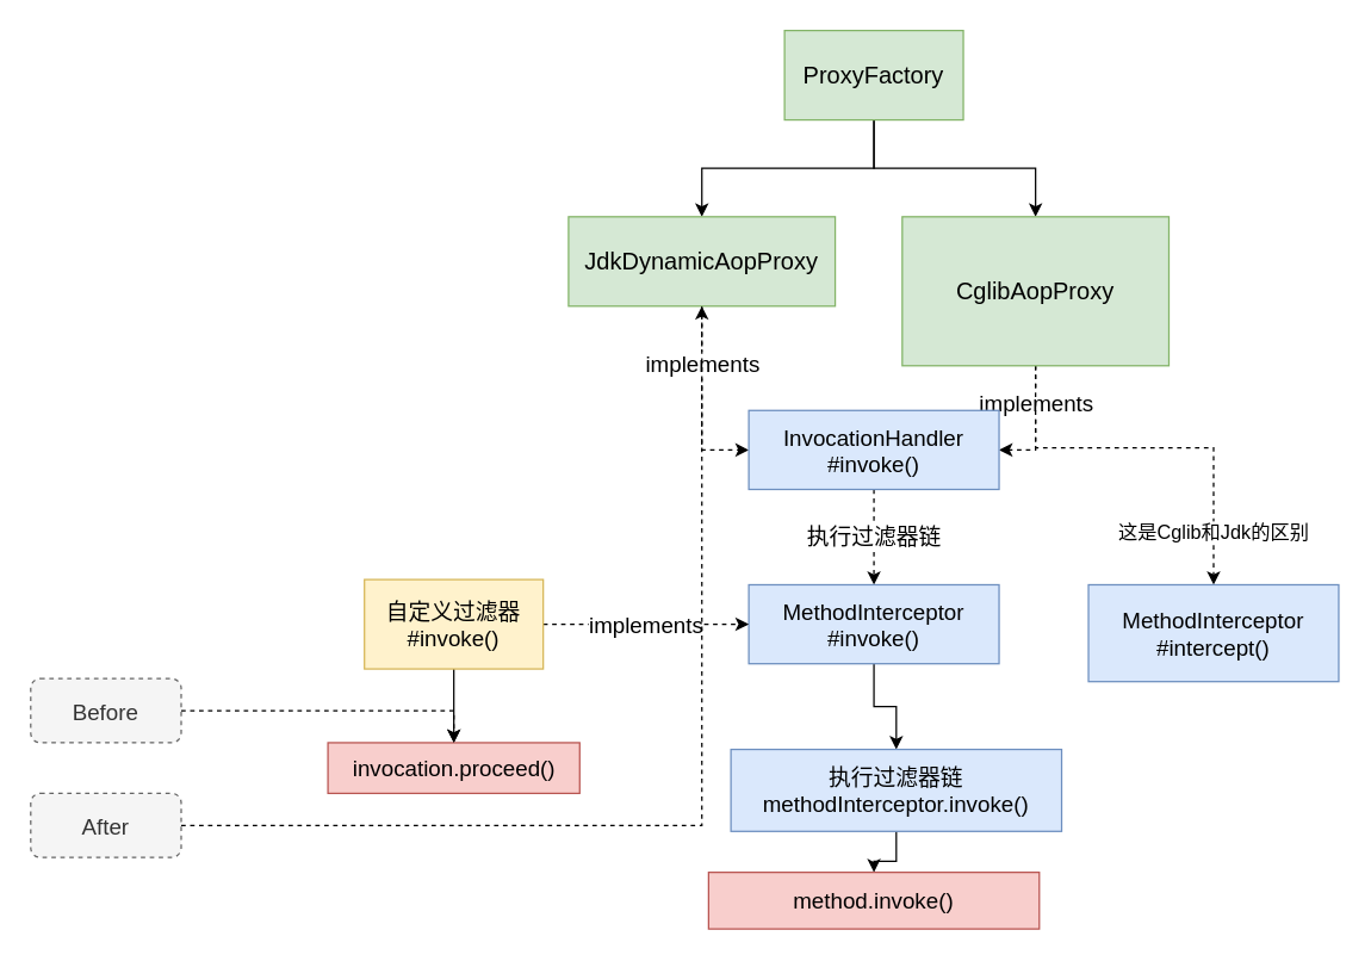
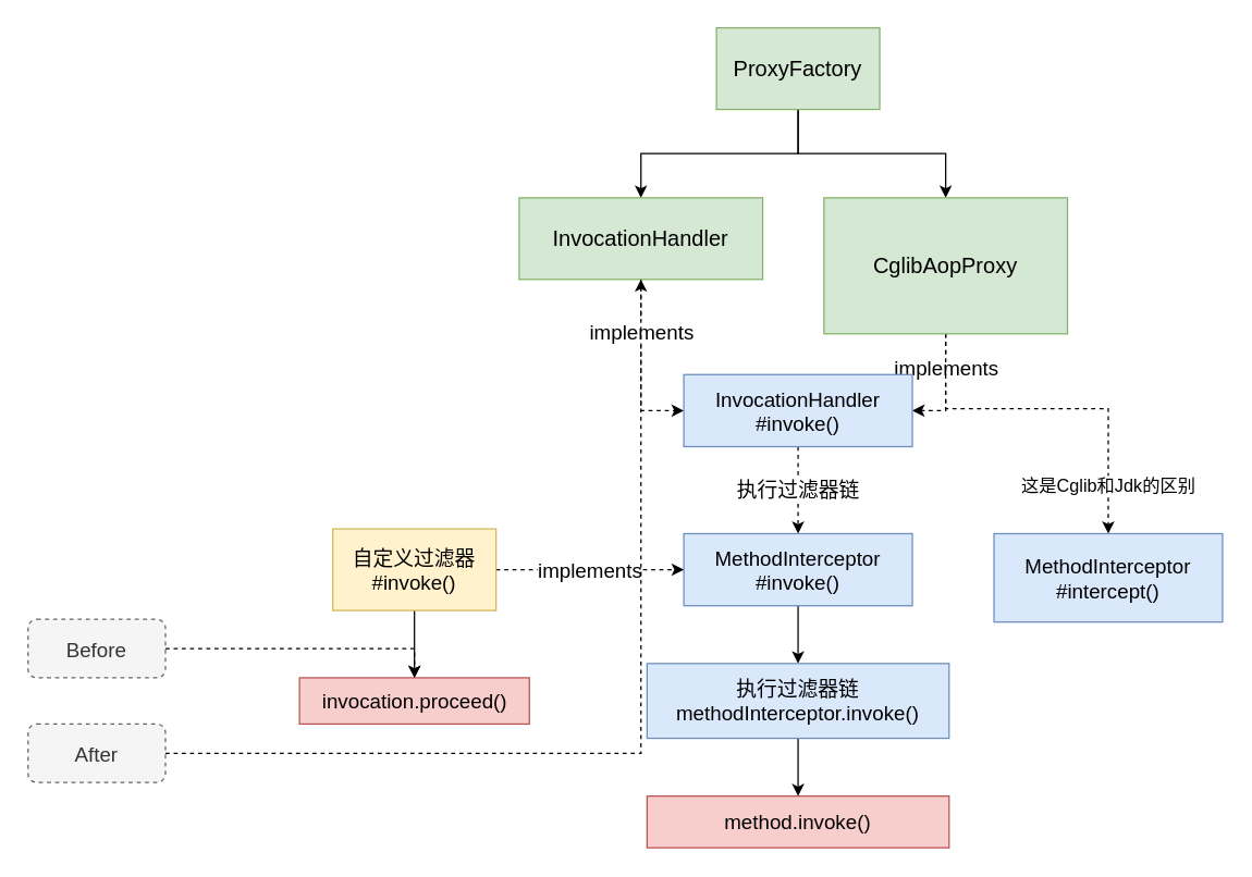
  <mxCell id="0" />
  <mxCell id="1" parent="0" />
  <mxCell id="2" style="edgeStyle=orthogonalEdgeStyle;rounded=0;orthogonalLoop=1;jettySize=auto;html=1;exitX=0.5;exitY=1;exitDx=0;exitDy=0;entryX=0.5;entryY=0;entryDx=0;entryDy=0;fontSize=16;" parent="1" source="4" target="7" edge="1"><mxGeometry relative="1" as="geometry" /></mxCell>
  <mxCell id="3" style="edgeStyle=orthogonalEdgeStyle;rounded=0;orthogonalLoop=1;jettySize=auto;html=1;exitX=0.5;exitY=1;exitDx=0;exitDy=0;fontSize=16;" parent="1" source="4" target="11" edge="1"><mxGeometry relative="1" as="geometry" /></mxCell>
  <mxCell id="4" value="&lt;font style=&quot;font-size: 16px&quot;&gt;ProxyFactory&lt;/font&gt;" style="rounded=0;whiteSpace=wrap;html=1;fillColor=#d5e8d4;strokeColor=#82b366;" parent="1" vertex="1"><mxGeometry x="526" y="20" width="120" height="60" as="geometry" /></mxCell>
  <mxCell id="5" style="edgeStyle=orthogonalEdgeStyle;rounded=0;orthogonalLoop=1;jettySize=auto;html=1;exitX=0.5;exitY=1;exitDx=0;exitDy=0;entryX=0;entryY=0.5;entryDx=0;entryDy=0;fontSize=15;dashed=1;" parent="1" source="7" target="13" edge="1"><mxGeometry relative="1" as="geometry" /></mxCell>
  <mxCell id="6" value="implements" style="edgeLabel;html=1;align=center;verticalAlign=middle;resizable=0;points=[];fontSize=15;" parent="5" vertex="1" connectable="0"><mxGeometry x="-0.406" relative="1" as="geometry"><mxPoint as="offset" /></mxGeometry></mxCell>
- <mxCell id="7" value="&lt;span style=&quot;font-size: 16px&quot;&gt;JdkDynamicAopProxy&lt;/span&gt;" style="rounded=0;whiteSpace=wrap;html=1;fillColor=#d5e8d4;strokeColor=#82b366;" parent="1" vertex="1"><mxGeometry x="381" y="145" width="179" height="60" as="geometry" /></mxCell>
+ <mxCell id="7" value="&lt;span style=&quot;font-size: 16px&quot;&gt;InvocationHandler&lt;/span&gt;" style="rounded=0;whiteSpace=wrap;html=1;fillColor=#d5e8d4;strokeColor=#82b366;" parent="1" vertex="1"><mxGeometry x="381" y="145" width="179" height="60" as="geometry" /></mxCell>
  <mxCell id="8" style="edgeStyle=orthogonalEdgeStyle;rounded=0;orthogonalLoop=1;jettySize=auto;html=1;exitX=0.5;exitY=1;exitDx=0;exitDy=0;entryX=1;entryY=0.5;entryDx=0;entryDy=0;fontSize=15;dashed=1;" parent="1" source="11" target="13" edge="1"><mxGeometry relative="1" as="geometry" /></mxCell>
  <mxCell id="9" value="implements" style="edgeLabel;html=1;align=center;verticalAlign=middle;resizable=0;points=[];fontSize=15;" parent="8" vertex="1" connectable="0"><mxGeometry x="-0.405" relative="1" as="geometry"><mxPoint as="offset" /></mxGeometry></mxCell>
  <mxCell id="10" value="&lt;font style=&quot;font-size: 13px&quot;&gt;这是Cglib和Jdk的区别&lt;/font&gt;" style="edgeStyle=orthogonalEdgeStyle;rounded=0;orthogonalLoop=1;jettySize=auto;html=1;exitX=0.5;exitY=1;exitDx=0;exitDy=0;dashed=1;" edge="1" parent="1" source="11" target="27"><mxGeometry x="0.726" relative="1" as="geometry"><Array as="points"><mxPoint x="695" y="300" /><mxPoint x="814" y="300" /></Array><mxPoint y="1" as="offset" /></mxGeometry></mxCell>
  <mxCell id="11" value="&lt;span style=&quot;font-size: 16px&quot;&gt;CglibAopProxy&lt;/span&gt;" style="rounded=0;whiteSpace=wrap;html=1;fillColor=#d5e8d4;strokeColor=#82b366;" parent="1" vertex="1"><mxGeometry x="605" y="145" width="179" height="100" as="geometry" /></mxCell>
  <mxCell id="12" value="执行过滤器链" style="edgeStyle=orthogonalEdgeStyle;rounded=0;orthogonalLoop=1;jettySize=auto;html=1;exitX=0.5;exitY=1;exitDx=0;exitDy=0;fontSize=15;dashed=1;" parent="1" source="13" target="15" edge="1"><mxGeometry relative="1" as="geometry" /></mxCell>
  <mxCell id="13" value="&lt;font style=&quot;font-size: 15px&quot;&gt;InvocationHandler&lt;br&gt;#invoke()&lt;br&gt;&lt;/font&gt;" style="rounded=0;whiteSpace=wrap;html=1;fillColor=#dae8fc;strokeColor=#6c8ebf;" parent="1" vertex="1"><mxGeometry x="502" y="275" width="168" height="53" as="geometry" /></mxCell>
  <mxCell id="14" value="" style="edgeStyle=orthogonalEdgeStyle;rounded=0;orthogonalLoop=1;jettySize=auto;html=1;fontSize=15;" parent="1" source="15" target="21" edge="1"><mxGeometry relative="1" as="geometry" /></mxCell>
  <mxCell id="15" value="&lt;font style=&quot;font-size: 15px&quot;&gt;MethodInterceptor&lt;br&gt;#invoke()&lt;br&gt;&lt;/font&gt;" style="rounded=0;whiteSpace=wrap;html=1;fillColor=#dae8fc;strokeColor=#6c8ebf;" parent="1" vertex="1"><mxGeometry x="502" y="392" width="168" height="53" as="geometry" /></mxCell>
  <mxCell id="16" value="implements" style="edgeStyle=orthogonalEdgeStyle;rounded=0;orthogonalLoop=1;jettySize=auto;html=1;exitX=1;exitY=0.5;exitDx=0;exitDy=0;fontSize=15;dashed=1;" parent="1" source="18" target="15" edge="1"><mxGeometry relative="1" as="geometry" /></mxCell>
  <mxCell id="17" style="edgeStyle=orthogonalEdgeStyle;rounded=0;orthogonalLoop=1;jettySize=auto;html=1;exitX=0.5;exitY=1;exitDx=0;exitDy=0;fontSize=15;" parent="1" source="18" target="19" edge="1"><mxGeometry relative="1" as="geometry" /></mxCell>
  <mxCell id="18" value="自定义过滤器&lt;br&gt;#invoke()" style="rounded=0;whiteSpace=wrap;html=1;fontSize=15;fillColor=#fff2cc;strokeColor=#d6b656;" parent="1" vertex="1"><mxGeometry x="244" y="388.5" width="120" height="60" as="geometry" /></mxCell>
  <mxCell id="19" value="invocation.proceed()" style="rounded=0;whiteSpace=wrap;html=1;fontSize=15;fillColor=#f8cecc;strokeColor=#b85450;" parent="1" vertex="1"><mxGeometry x="219.5" y="498" width="169" height="34" as="geometry" /></mxCell>
  <mxCell id="20" value="" style="edgeStyle=orthogonalEdgeStyle;rounded=0;orthogonalLoop=1;jettySize=auto;html=1;fontSize=15;" parent="1" source="21" target="22" edge="1"><mxGeometry relative="1" as="geometry" /></mxCell>
- <mxCell id="21" value="&lt;font style=&quot;font-size: 15px&quot;&gt;执行过滤器链&lt;br&gt;methodInterceptor.invoke()&lt;br&gt;&lt;/font&gt;" style="rounded=0;whiteSpace=wrap;html=1;fillColor=#dae8fc;strokeColor=#6c8ebf;" parent="1" vertex="1"><mxGeometry x="490" y="502.5" width="222" height="55" as="geometry" /></mxCell>
+ <mxCell id="21" value="&lt;font style=&quot;font-size: 15px&quot;&gt;执行过滤器链&lt;br&gt;methodInterceptor.invoke()&lt;br&gt;&lt;/font&gt;" style="rounded=0;whiteSpace=wrap;html=1;fillColor=#dae8fc;strokeColor=#6c8ebf;" parent="1" vertex="1"><mxGeometry x="475" y="487.5" width="222" height="55" as="geometry" /></mxCell>
  <mxCell id="22" value="&lt;font style=&quot;font-size: 15px&quot;&gt;method.invoke()&lt;br&gt;&lt;/font&gt;" style="rounded=0;whiteSpace=wrap;html=1;fillColor=#f8cecc;strokeColor=#b85450;" parent="1" vertex="1"><mxGeometry x="475" y="585" width="222" height="38" as="geometry" /></mxCell>
  <mxCell id="23" style="edgeStyle=orthogonalEdgeStyle;rounded=0;orthogonalLoop=1;jettySize=auto;html=1;exitX=1;exitY=0.5;exitDx=0;exitDy=0;entryX=0.5;entryY=0;entryDx=0;entryDy=0;fontSize=15;dashed=1;" parent="1" source="24" target="19" edge="1"><mxGeometry relative="1" as="geometry" /></mxCell>
  <mxCell id="24" value="Before" style="rounded=1;whiteSpace=wrap;html=1;fontSize=15;dashed=1;fillColor=#f5f5f5;fontColor=#333333;strokeColor=#666666;" parent="1" vertex="1"><mxGeometry x="20" y="455" width="101" height="43" as="geometry" /></mxCell>
  <mxCell id="25" style="edgeStyle=orthogonalEdgeStyle;rounded=0;orthogonalLoop=1;jettySize=auto;html=1;exitX=1;exitY=0.5;exitDx=0;exitDy=0;dashed=1;fontSize=15;" parent="1" source="26" target="7" edge="1"><mxGeometry relative="1" as="geometry" /></mxCell>
  <mxCell id="26" value="After" style="rounded=1;whiteSpace=wrap;html=1;fontSize=15;dashed=1;fillColor=#f5f5f5;fontColor=#333333;strokeColor=#666666;" parent="1" vertex="1"><mxGeometry x="20" y="532" width="101" height="43" as="geometry" /></mxCell>
  <mxCell id="27" value="&lt;font style=&quot;font-size: 15px&quot;&gt;MethodInterceptor&lt;br&gt;#intercept()&lt;br&gt;&lt;/font&gt;" style="rounded=0;whiteSpace=wrap;html=1;fillColor=#dae8fc;strokeColor=#6c8ebf;" vertex="1" parent="1"><mxGeometry x="730" y="392" width="168" height="65" as="geometry" /></mxCell>
